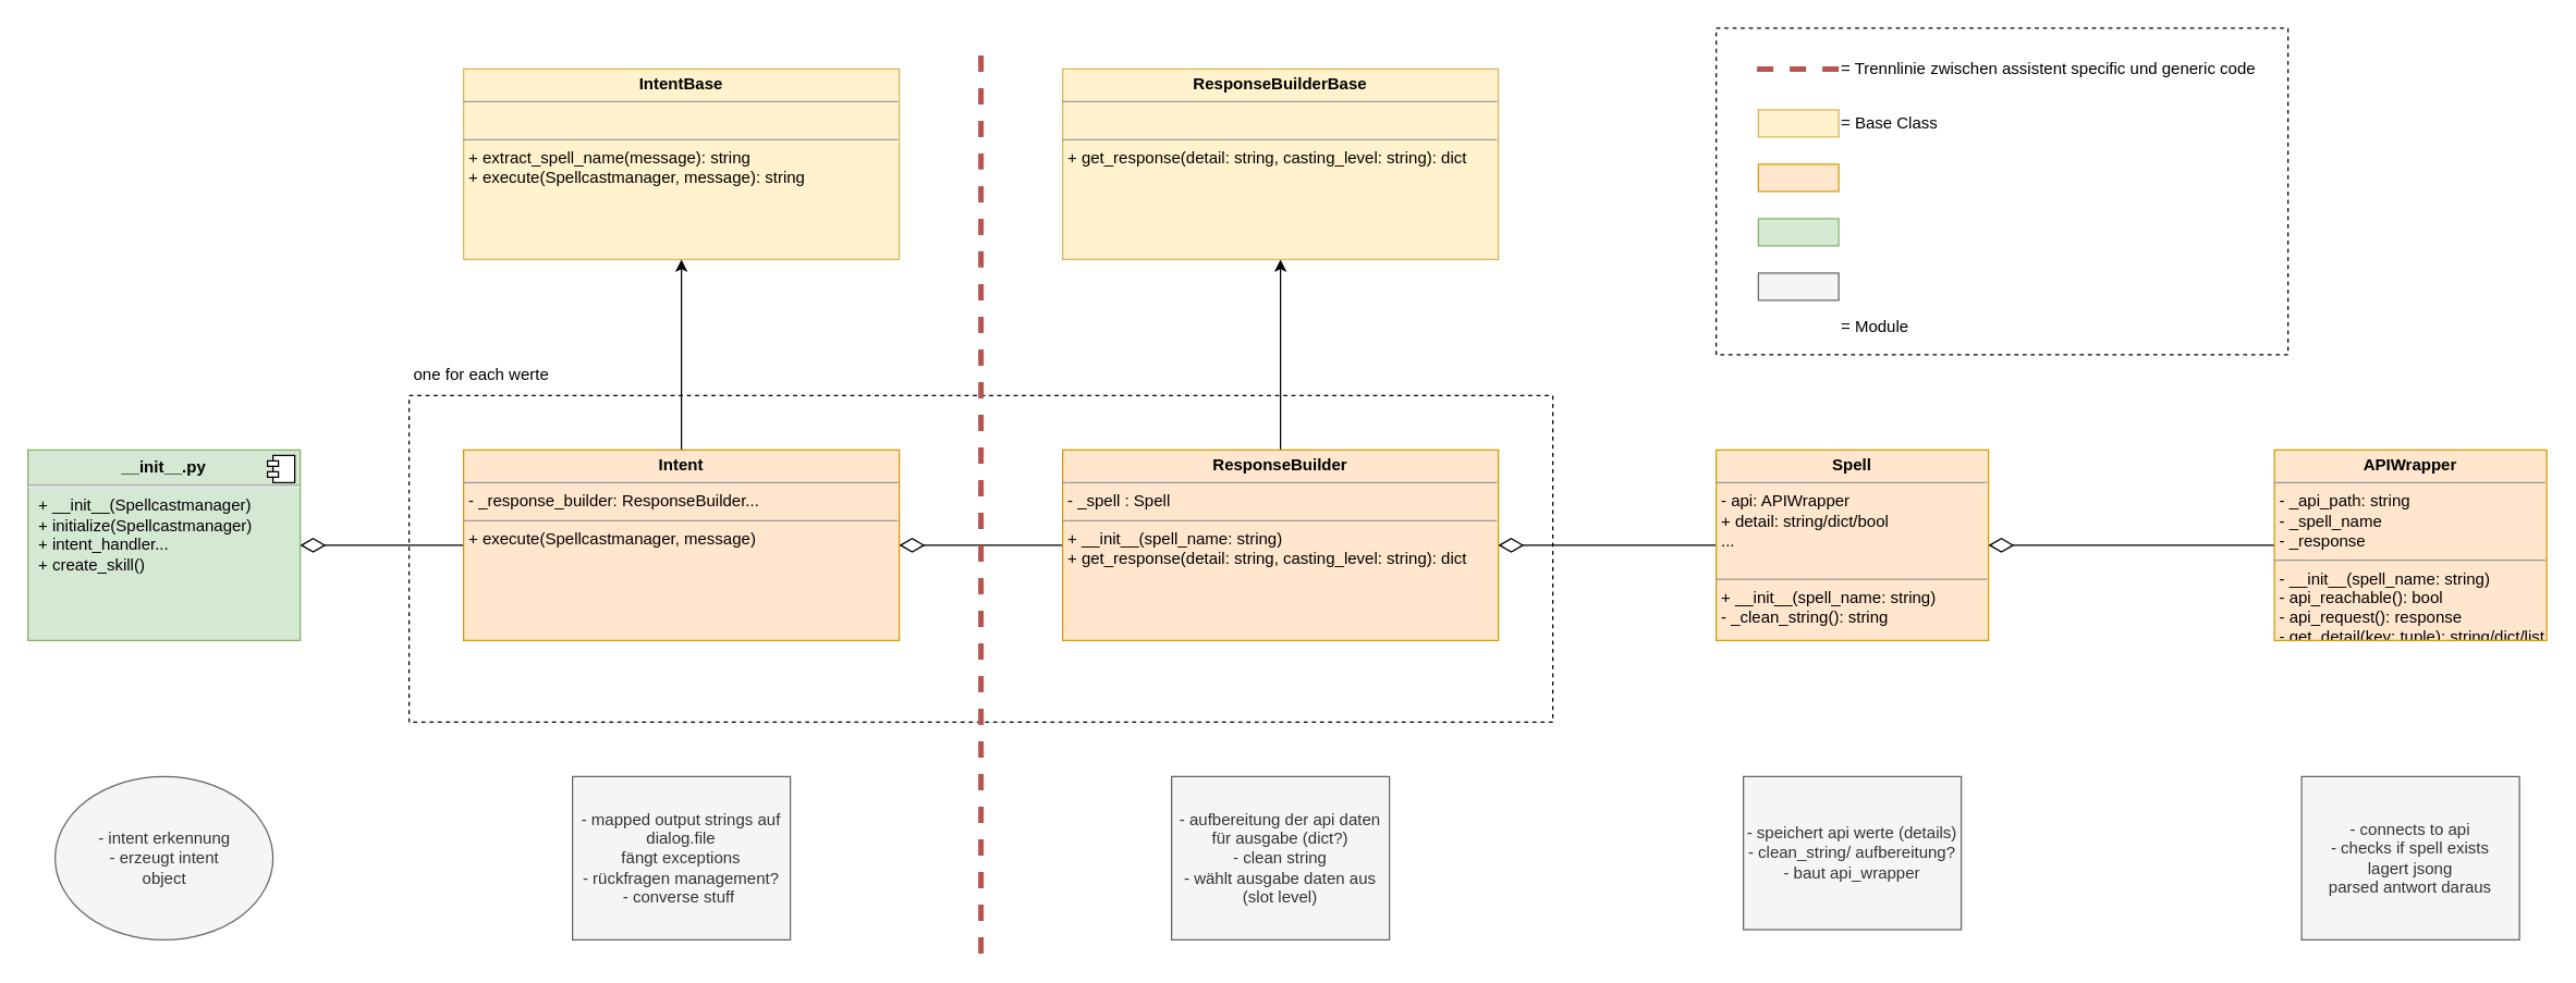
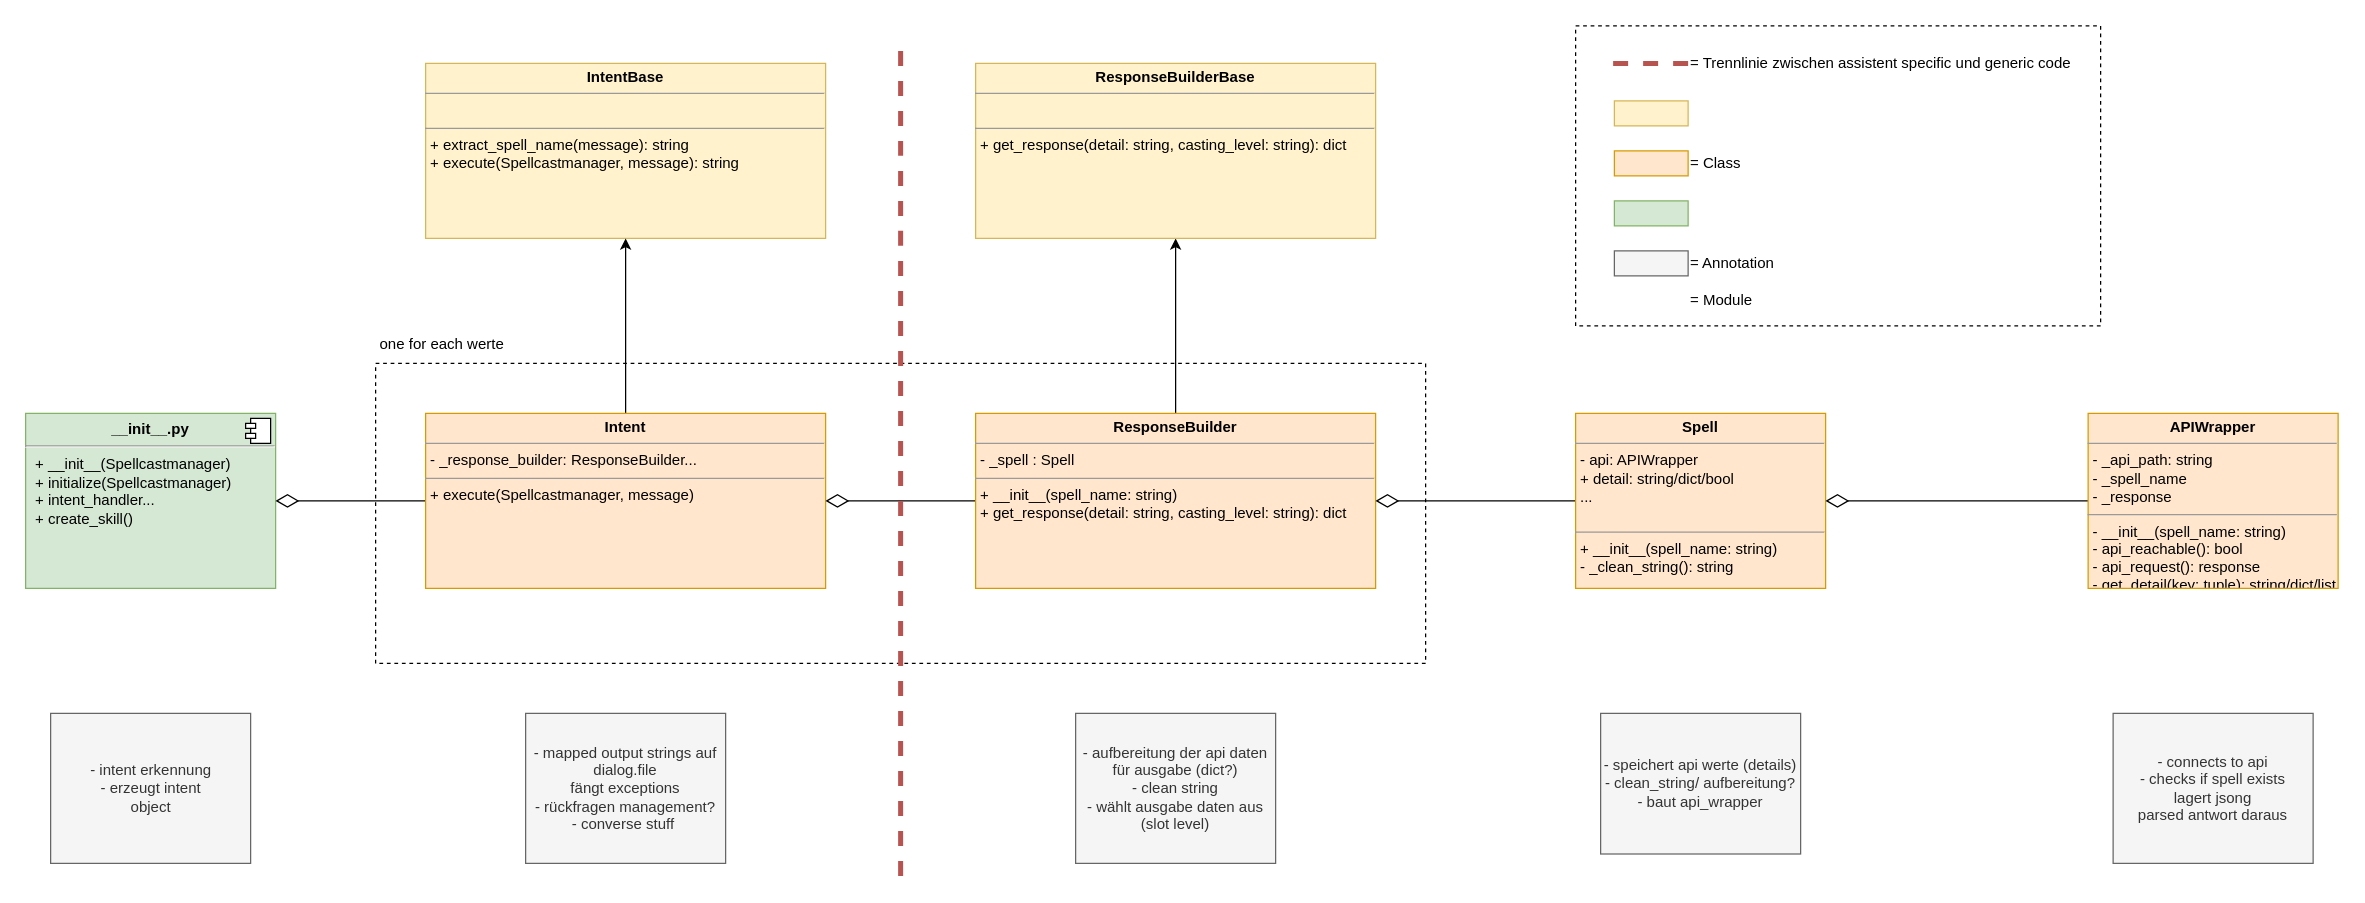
  <mxCell id="0" />
  <mxCell id="1" parent="0" />
  <mxCell id="2" value="" style="rounded=0;whiteSpace=wrap;html=1;fillColor=none;dashed=1;" parent="1" vertex="1"><mxGeometry x="300" y="290" width="840" height="240" as="geometry" /></mxCell>
- <mxCell id="3" value="- intent erkennung&lt;br&gt;- erzeugt intent &lt;br&gt;object" style="ellipse;html=1;fillColor=#f5f5f5;strokeColor=#666666;fontColor=#333333;" parent="1" vertex="1"><mxGeometry x="40" y="570" width="160" height="120" as="geometry" /></mxCell>
+ <mxCell id="3" value="- intent erkennung&lt;br&gt;- erzeugt intent &lt;br&gt;object" style="html=1;fillColor=#f5f5f5;strokeColor=#666666;fontColor=#333333;" parent="1" vertex="1"><mxGeometry x="40" y="570" width="160" height="120" as="geometry" /></mxCell>
  <mxCell id="4" value="- mapped output strings auf dialog.file&lt;br&gt;fängt exceptions&lt;br&gt;- rückfragen management?&lt;br&gt;- converse stuff&amp;nbsp;" style="whiteSpace=wrap;html=1;fillColor=#f5f5f5;strokeColor=#666666;fontColor=#333333;" parent="1" vertex="1"><mxGeometry x="420" y="570" width="160" height="120" as="geometry" /></mxCell>
  <mxCell id="5" value="- aufbereitung der api daten für ausgabe (dict?)&lt;br&gt;- clean string&lt;br&gt;- wählt ausgabe daten aus (slot level)" style="whiteSpace=wrap;html=1;fillColor=#f5f5f5;strokeColor=#666666;fontColor=#333333;" parent="1" vertex="1"><mxGeometry x="860" y="570" width="160" height="120" as="geometry" /></mxCell>
  <mxCell id="6" value="- speichert api werte (details)&lt;br&gt;- clean_string/ aufbereitung?&lt;br&gt;- baut api_wrapper" style="whiteSpace=wrap;html=1;fillColor=#f5f5f5;strokeColor=#666666;fontColor=#333333;" parent="1" vertex="1"><mxGeometry x="1280" y="570" width="160" height="112.5" as="geometry" /></mxCell>
  <mxCell id="7" value="- connects to api&lt;br&gt;- checks if spell exists&lt;br&gt;lagert jsong&lt;br&gt;parsed antwort daraus" style="whiteSpace=wrap;html=1;fillColor=#f5f5f5;strokeColor=#666666;fontColor=#333333;" parent="1" vertex="1"><mxGeometry x="1690" y="570" width="160" height="120" as="geometry" /></mxCell>
  <mxCell id="8" value="&lt;p style=&quot;margin: 0px ; margin-top: 6px ; text-align: center&quot;&gt;&lt;b&gt;__init__.py&lt;/b&gt;&lt;/p&gt;&lt;hr&gt;&lt;p style=&quot;margin: 0px ; margin-left: 8px&quot;&gt;+ __init__(Spellcastmanager)&lt;/p&gt;&lt;p style=&quot;margin: 0px ; margin-left: 8px&quot;&gt;+ initialize(Spellcastmanager)&lt;/p&gt;&lt;p style=&quot;margin: 0px ; margin-left: 8px&quot;&gt;+ intent_handler...&lt;/p&gt;&lt;p style=&quot;margin: 0px ; margin-left: 8px&quot;&gt;+ create_skill()&lt;/p&gt;" style="align=left;overflow=fill;html=1;dropTarget=0;fillColor=#d5e8d4;strokeColor=#82b366;" parent="1" vertex="1"><mxGeometry x="20" y="330" width="200" height="140" as="geometry" /></mxCell>
  <mxCell id="9" value="" style="shape=component;jettyWidth=8;jettyHeight=4;" parent="8" vertex="1"><mxGeometry x="1" width="20" height="20" relative="1" as="geometry"><mxPoint x="-24" y="4" as="offset" /></mxGeometry></mxCell>
  <mxCell id="10" value="&lt;p style=&quot;margin: 0px ; margin-top: 4px ; text-align: center&quot;&gt;&lt;b&gt;IntentBase&lt;/b&gt;&lt;/p&gt;&lt;hr size=&quot;1&quot;&gt;&lt;p style=&quot;margin: 0px ; margin-left: 4px&quot;&gt;&lt;br&gt;&lt;/p&gt;&lt;hr size=&quot;1&quot;&gt;&lt;p style=&quot;margin: 0px ; margin-left: 4px&quot;&gt;&lt;span&gt;+ extract_spell_name(message): string&lt;/span&gt;&lt;br&gt;&lt;/p&gt;&lt;p style=&quot;margin: 0px ; margin-left: 4px&quot;&gt;&lt;span&gt;+ execute(Spellcastmanager, message): string&lt;/span&gt;&lt;/p&gt;" style="verticalAlign=top;align=left;overflow=fill;fontSize=12;fontFamily=Helvetica;html=1;fillColor=#fff2cc;strokeColor=#d6b656;" parent="1" vertex="1"><mxGeometry x="340" y="50" width="320" height="140" as="geometry" /></mxCell>
  <mxCell id="11" style="edgeStyle=orthogonalEdgeStyle;rounded=0;orthogonalLoop=1;jettySize=auto;html=1;exitX=0.5;exitY=0;exitDx=0;exitDy=0;entryX=0.5;entryY=1;entryDx=0;entryDy=0;" parent="1" source="13" target="10" edge="1"><mxGeometry relative="1" as="geometry" /></mxCell>
  <mxCell id="12" style="edgeStyle=orthogonalEdgeStyle;rounded=0;orthogonalLoop=1;jettySize=auto;html=1;exitX=0;exitY=0.5;exitDx=0;exitDy=0;endArrow=diamondThin;endFill=0;endSize=16;" parent="1" source="13" target="8" edge="1"><mxGeometry relative="1" as="geometry" /></mxCell>
  <mxCell id="13" value="&lt;p style=&quot;margin: 0px ; margin-top: 4px ; text-align: center&quot;&gt;&lt;b&gt;Intent&lt;/b&gt;&lt;/p&gt;&lt;hr size=&quot;1&quot;&gt;&lt;p style=&quot;margin: 0px ; margin-left: 4px&quot;&gt;- _response_builder: ResponseBuilder...&lt;/p&gt;&lt;hr size=&quot;1&quot;&gt;&lt;p style=&quot;margin: 0px ; margin-left: 4px&quot;&gt;&lt;span&gt;+ execute(Spellcastmanager, message)&lt;/span&gt;&lt;br&gt;&lt;/p&gt;" style="verticalAlign=top;align=left;overflow=fill;fontSize=12;fontFamily=Helvetica;html=1;fillColor=#ffe6cc;strokeColor=#d79b00;" parent="1" vertex="1"><mxGeometry x="340" y="330" width="320" height="140" as="geometry" /></mxCell>
  <mxCell id="14" style="edgeStyle=orthogonalEdgeStyle;rounded=0;orthogonalLoop=1;jettySize=auto;html=1;exitX=0;exitY=0.5;exitDx=0;exitDy=0;entryX=1;entryY=0.5;entryDx=0;entryDy=0;endArrow=diamondThin;endFill=0;endSize=16;" parent="1" source="16" target="13" edge="1"><mxGeometry relative="1" as="geometry" /></mxCell>
  <mxCell id="15" style="edgeStyle=orthogonalEdgeStyle;rounded=0;orthogonalLoop=1;jettySize=auto;html=1;exitX=0.5;exitY=0;exitDx=0;exitDy=0;entryX=0.5;entryY=1;entryDx=0;entryDy=0;endArrow=classic;endFill=1;endSize=6;" parent="1" source="16" target="21" edge="1"><mxGeometry relative="1" as="geometry" /></mxCell>
  <mxCell id="16" value="&lt;p style=&quot;margin: 0px ; margin-top: 4px ; text-align: center&quot;&gt;&lt;b&gt;ResponseBuilder&lt;/b&gt;&lt;/p&gt;&lt;hr size=&quot;1&quot;&gt;&lt;p style=&quot;margin: 0px ; margin-left: 4px&quot;&gt;- _spell : Spell&lt;/p&gt;&lt;hr size=&quot;1&quot;&gt;&lt;p style=&quot;margin: 0px ; margin-left: 4px&quot;&gt;+ __init__(spell_name: string)&lt;/p&gt;&lt;p style=&quot;margin: 0px ; margin-left: 4px&quot;&gt;+ get_response(detail: string, casting_level: string): dict&lt;/p&gt;" style="verticalAlign=top;align=left;overflow=fill;fontSize=12;fontFamily=Helvetica;html=1;fillColor=#ffe6cc;strokeColor=#d79b00;" parent="1" vertex="1"><mxGeometry x="780" y="330" width="320" height="140" as="geometry" /></mxCell>
  <mxCell id="17" style="edgeStyle=orthogonalEdgeStyle;rounded=0;orthogonalLoop=1;jettySize=auto;html=1;exitX=0;exitY=0.5;exitDx=0;exitDy=0;entryX=1;entryY=0.5;entryDx=0;entryDy=0;endArrow=diamondThin;endFill=0;endSize=16;" parent="1" source="18" target="16" edge="1"><mxGeometry relative="1" as="geometry" /></mxCell>
  <mxCell id="18" value="&lt;p style=&quot;margin: 0px ; margin-top: 4px ; text-align: center&quot;&gt;&lt;b&gt;Spell&lt;/b&gt;&lt;/p&gt;&lt;hr size=&quot;1&quot;&gt;&lt;p style=&quot;margin: 0px ; margin-left: 4px&quot;&gt;- api: APIWrapper&lt;/p&gt;&lt;p style=&quot;margin: 0px ; margin-left: 4px&quot;&gt;+ detail: string/dict/bool&lt;/p&gt;&lt;p style=&quot;margin: 0px ; margin-left: 4px&quot;&gt;...&lt;/p&gt;&lt;p style=&quot;margin: 0px ; margin-left: 4px&quot;&gt;&lt;br&gt;&lt;/p&gt;&lt;hr size=&quot;1&quot;&gt;&lt;p style=&quot;margin: 0px ; margin-left: 4px&quot;&gt;&lt;span&gt;+ __init__(spell_name: string)&lt;/span&gt;&lt;/p&gt;&lt;p style=&quot;margin: 0px ; margin-left: 4px&quot;&gt;&lt;span&gt;- _clean_string(): string&lt;/span&gt;&lt;br&gt;&lt;/p&gt;" style="verticalAlign=top;align=left;overflow=fill;fontSize=12;fontFamily=Helvetica;html=1;fillColor=#ffe6cc;strokeColor=#d79b00;" parent="1" vertex="1"><mxGeometry x="1260" y="330" width="200" height="140" as="geometry" /></mxCell>
  <mxCell id="19" style="edgeStyle=orthogonalEdgeStyle;rounded=0;orthogonalLoop=1;jettySize=auto;html=1;exitX=0;exitY=0.5;exitDx=0;exitDy=0;entryX=1;entryY=0.5;entryDx=0;entryDy=0;endArrow=diamondThin;endFill=0;endSize=16;" parent="1" source="20" target="18" edge="1"><mxGeometry relative="1" as="geometry" /></mxCell>
  <mxCell id="20" value="&lt;p style=&quot;margin: 0px ; margin-top: 4px ; text-align: center&quot;&gt;&lt;b&gt;APIWrapper&lt;/b&gt;&lt;/p&gt;&lt;hr size=&quot;1&quot;&gt;&lt;p style=&quot;margin: 0px ; margin-left: 4px&quot;&gt;- _api_path: string&lt;/p&gt;&lt;p style=&quot;margin: 0px ; margin-left: 4px&quot;&gt;- _spell_name&lt;/p&gt;&lt;p style=&quot;margin: 0px ; margin-left: 4px&quot;&gt;- _response&lt;/p&gt;&lt;hr size=&quot;1&quot;&gt;&lt;p style=&quot;margin: 0px ; margin-left: 4px&quot;&gt;- __init__(spell_name: string)&lt;/p&gt;&lt;p style=&quot;margin: 0px ; margin-left: 4px&quot;&gt;- api_reachable(): bool&lt;/p&gt;&lt;p style=&quot;margin: 0px ; margin-left: 4px&quot;&gt;- api_request(): response&lt;/p&gt;&lt;p style=&quot;margin: 0px ; margin-left: 4px&quot;&gt;- get_detail(key: tuple): string/dict/list&lt;/p&gt;" style="verticalAlign=top;align=left;overflow=fill;fontSize=12;fontFamily=Helvetica;html=1;fillColor=#ffe6cc;strokeColor=#d79b00;" parent="1" vertex="1"><mxGeometry x="1670" y="330" width="200" height="140" as="geometry" /></mxCell>
  <mxCell id="21" value="&lt;p style=&quot;margin: 0px ; margin-top: 4px ; text-align: center&quot;&gt;&lt;b&gt;ResponseBuilderBase&lt;/b&gt;&lt;/p&gt;&lt;hr size=&quot;1&quot;&gt;&lt;p style=&quot;margin: 0px ; margin-left: 4px&quot;&gt;&lt;br&gt;&lt;/p&gt;&lt;hr size=&quot;1&quot;&gt;&lt;p style=&quot;margin: 0px ; margin-left: 4px&quot;&gt;&lt;span&gt;+ get_response(detail: string, casting_level: string): dict&lt;/span&gt;&lt;/p&gt;" style="verticalAlign=top;align=left;overflow=fill;fontSize=12;fontFamily=Helvetica;html=1;fillColor=#fff2cc;strokeColor=#d6b656;" parent="1" vertex="1"><mxGeometry x="780" y="50" width="320" height="140" as="geometry" /></mxCell>
  <mxCell id="22" value="one for each werte&amp;nbsp;" style="text;html=1;strokeColor=none;fillColor=none;align=center;verticalAlign=middle;whiteSpace=wrap;rounded=0;dashed=1;" parent="1" vertex="1"><mxGeometry x="300" y="260" width="110" height="30" as="geometry" /></mxCell>
  <mxCell id="23" style="edgeStyle=orthogonalEdgeStyle;rounded=0;orthogonalLoop=1;jettySize=auto;html=1;endArrow=none;endFill=0;fillColor=#f8cecc;strokeColor=#b85450;strokeWidth=4;dashed=1;" parent="1" edge="1"><mxGeometry relative="1" as="geometry"><mxPoint x="720" y="700" as="sourcePoint" /><mxPoint x="720" y="40" as="targetPoint" /></mxGeometry></mxCell>
  <mxCell id="24" style="edgeStyle=orthogonalEdgeStyle;rounded=0;orthogonalLoop=1;jettySize=auto;html=1;endArrow=none;endFill=0;fillColor=#f8cecc;strokeColor=#b85450;strokeWidth=4;dashed=1;" parent="1" edge="1"><mxGeometry relative="1" as="geometry"><mxPoint x="1350" y="50" as="sourcePoint" /><mxPoint x="1280" y="50" as="targetPoint" /></mxGeometry></mxCell>
  <mxCell id="25" value="= Trennlinie zwischen assistent specific und generic code" style="text;html=1;strokeColor=none;fillColor=none;align=left;verticalAlign=middle;whiteSpace=wrap;rounded=0;" parent="1" vertex="1"><mxGeometry x="1350" y="40" width="320" height="20" as="geometry" /></mxCell>
  <mxCell id="26" value="" style="rounded=0;whiteSpace=wrap;html=1;fillColor=#fff2cc;strokeColor=#d6b656;" parent="1" vertex="1"><mxGeometry x="1291" y="80" width="59" height="20" as="geometry" /></mxCell>
  <mxCell id="27" value="" style="rounded=0;whiteSpace=wrap;html=1;fillColor=#ffe6cc;strokeColor=#d79b00;" parent="1" vertex="1"><mxGeometry x="1291" y="120" width="59" height="20" as="geometry" /></mxCell>
  <mxCell id="28" value="" style="rounded=0;whiteSpace=wrap;html=1;fillColor=#d5e8d4;strokeColor=#82b366;" parent="1" vertex="1"><mxGeometry x="1291" y="160" width="59" height="20" as="geometry" /></mxCell>
- <mxCell id="29" value="= Base Class" style="text;html=1;strokeColor=none;fillColor=none;align=left;verticalAlign=middle;whiteSpace=wrap;rounded=0;" parent="1" vertex="1"><mxGeometry x="1350" y="80" width="320" height="20" as="geometry" /></mxCell>
+ <mxCell id="30" value="= Class" style="text;html=1;strokeColor=none;fillColor=none;align=left;verticalAlign=middle;whiteSpace=wrap;rounded=0;" parent="1" vertex="1"><mxGeometry x="1350" y="120" width="320" height="20" as="geometry" /></mxCell>
  <mxCell id="31" value="= Module" style="text;html=1;strokeColor=none;fillColor=none;align=left;verticalAlign=middle;whiteSpace=wrap;rounded=0;" parent="1" vertex="1"><mxGeometry x="1350" y="230" width="320" height="20" as="geometry" /></mxCell>
  <mxCell id="32" value="" style="rounded=0;whiteSpace=wrap;html=1;fillColor=#f5f5f5;strokeColor=#666666;fontColor=#333333;" parent="1" vertex="1"><mxGeometry x="1291" y="200" width="59" height="20" as="geometry" /></mxCell>
+ <mxCell id="33" value="= Annotation" style="text;html=1;strokeColor=none;fillColor=none;align=left;verticalAlign=middle;whiteSpace=wrap;rounded=0;" parent="1" vertex="1"><mxGeometry x="1350" y="200" width="320" height="20" as="geometry" /></mxCell>
  <mxCell id="34" value="" style="rounded=0;whiteSpace=wrap;html=1;fillColor=none;dashed=1;" parent="1" vertex="1"><mxGeometry x="1260" y="20" width="420" height="240" as="geometry" /></mxCell>
